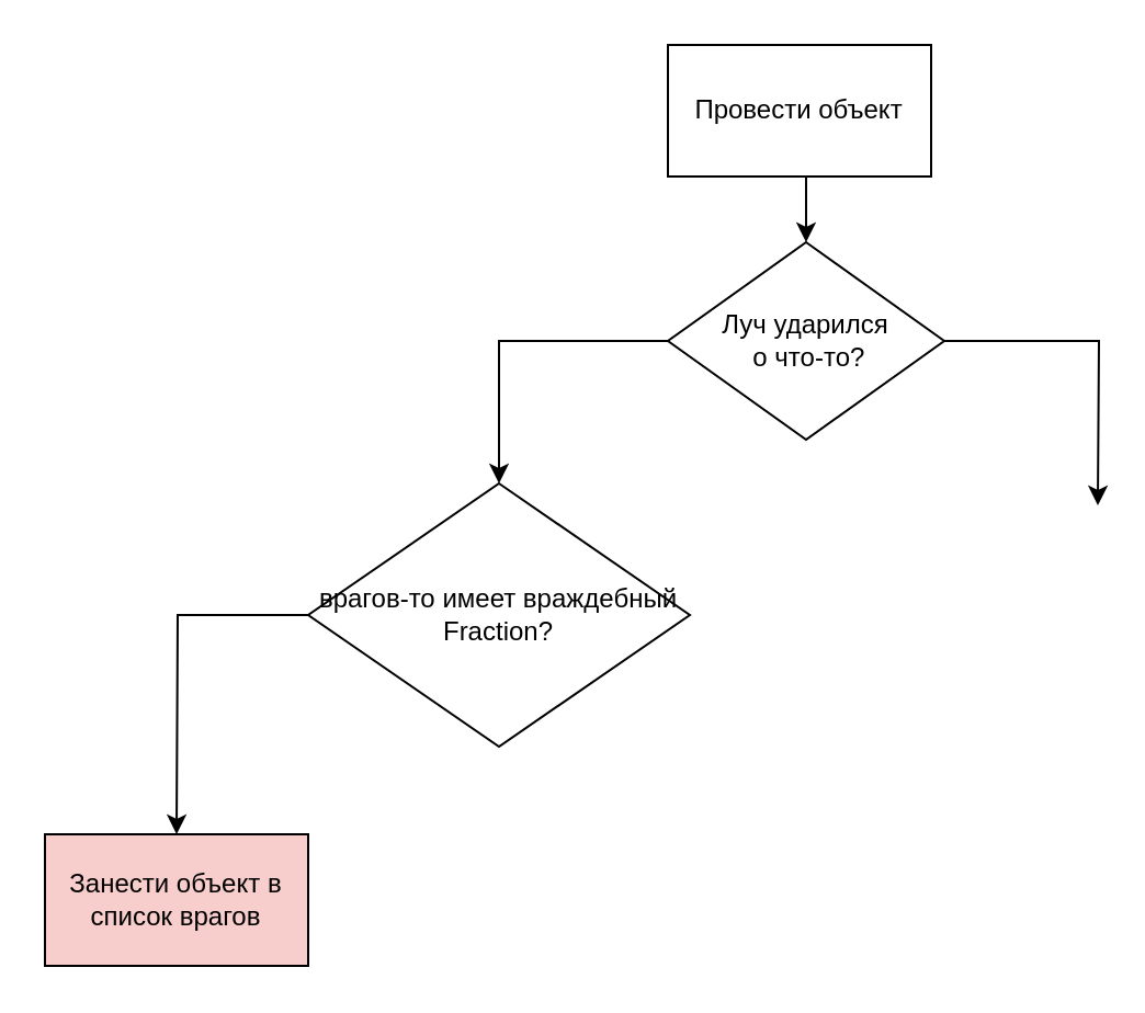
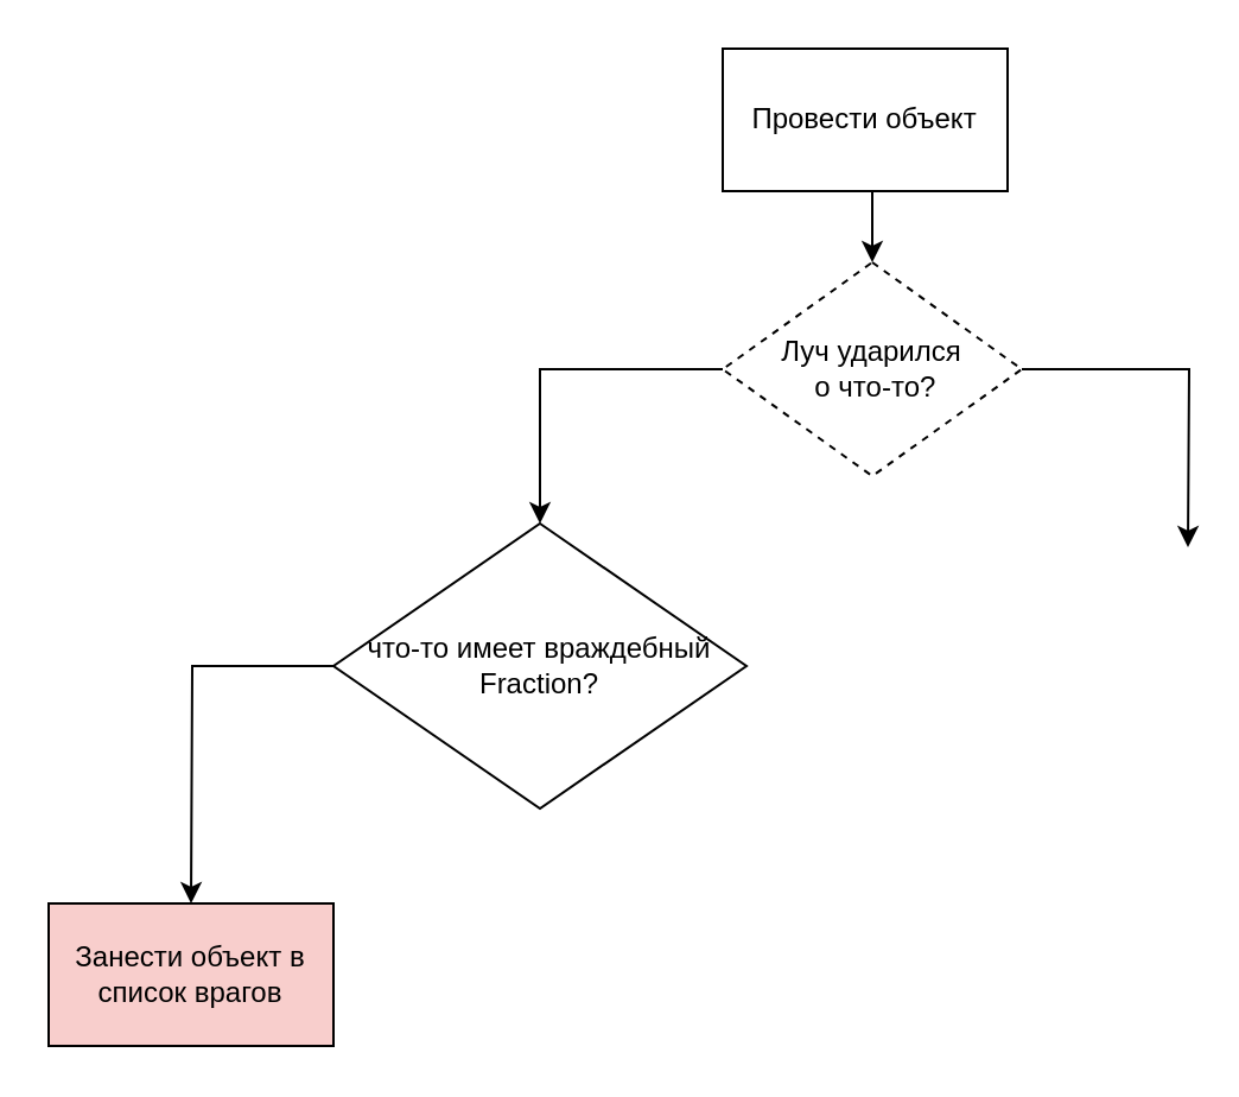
  <mxCell id="0" />
  <mxCell id="1" parent="0" />
  <mxCell id="2" style="edgeStyle=orthogonalEdgeStyle;rounded=0;orthogonalLoop=1;jettySize=auto;html=1;exitX=0.5;exitY=1;exitDx=0;exitDy=0;entryX=0.5;entryY=0;entryDx=0;entryDy=0;" edge="1" parent="1" source="3" target="6"><mxGeometry relative="1" as="geometry" /></mxCell>
  <mxCell id="3" value="Провести объект" style="rounded=0;whiteSpace=wrap;html=1;" vertex="1" parent="1"><mxGeometry x="304" y="20" width="120" height="60" as="geometry" /></mxCell>
  <mxCell id="4" style="edgeStyle=orthogonalEdgeStyle;rounded=0;orthogonalLoop=1;jettySize=auto;html=1;exitX=0;exitY=0.5;exitDx=0;exitDy=0;entryX=0.5;entryY=0;entryDx=0;entryDy=0;" edge="1" parent="1" source="6" target="8"><mxGeometry relative="1" as="geometry"><mxPoint x="240" y="230" as="targetPoint" /></mxGeometry></mxCell>
  <mxCell id="5" style="edgeStyle=orthogonalEdgeStyle;rounded=0;orthogonalLoop=1;jettySize=auto;html=1;exitX=1;exitY=0.5;exitDx=0;exitDy=0;" edge="1" parent="1" source="6"><mxGeometry relative="1" as="geometry"><mxPoint x="500" y="230" as="targetPoint" /></mxGeometry></mxCell>
- <mxCell id="6" value="Луч ударился&lt;br&gt;&amp;nbsp;о что-то?" style="rhombus;whiteSpace=wrap;html=1;" vertex="1" parent="1"><mxGeometry x="304" y="110" width="126" height="90" as="geometry" /></mxCell>
+ <mxCell id="6" value="Луч ударился&lt;br&gt;&amp;nbsp;о что-то?" style="rhombus;whiteSpace=wrap;html=1;dashed=1;" vertex="1" parent="1"><mxGeometry x="304" y="110" width="126" height="90" as="geometry" /></mxCell>
  <mxCell id="7" style="edgeStyle=orthogonalEdgeStyle;rounded=0;orthogonalLoop=1;jettySize=auto;html=1;exitX=0;exitY=0.5;exitDx=0;exitDy=0;" edge="1" parent="1" source="8"><mxGeometry relative="1" as="geometry"><mxPoint x="80" y="380" as="targetPoint" /></mxGeometry></mxCell>
- <mxCell id="8" value="врагов-то имеет враждебный Fraction?" style="rhombus;whiteSpace=wrap;html=1;" vertex="1" parent="1"><mxGeometry x="140" y="220" width="174" height="120" as="geometry" /></mxCell>
+ <mxCell id="8" value="что-то имеет враждебный Fraction?" style="rhombus;whiteSpace=wrap;html=1;" vertex="1" parent="1"><mxGeometry x="140" y="220" width="174" height="120" as="geometry" /></mxCell>
  <mxCell id="9" value="Занести объект в список врагов" style="rounded=0;whiteSpace=wrap;html=1;fillColor=#f8cecc;" vertex="1" parent="1"><mxGeometry x="20" y="380" width="120" height="60" as="geometry" /></mxCell>
